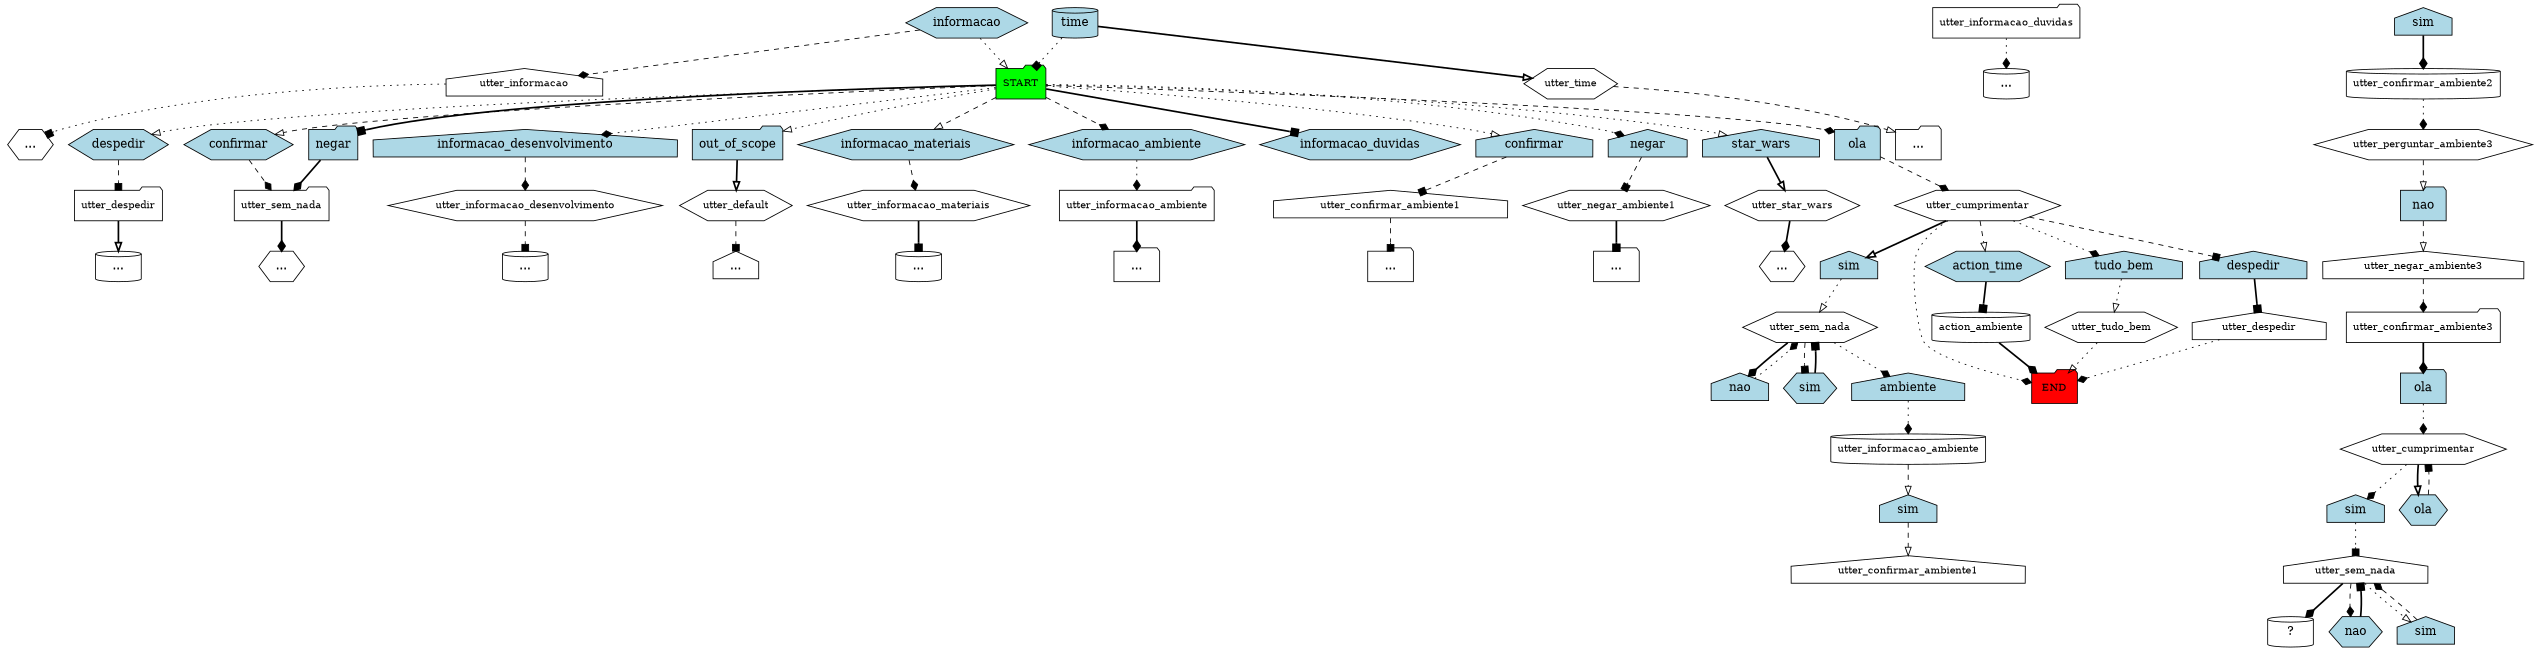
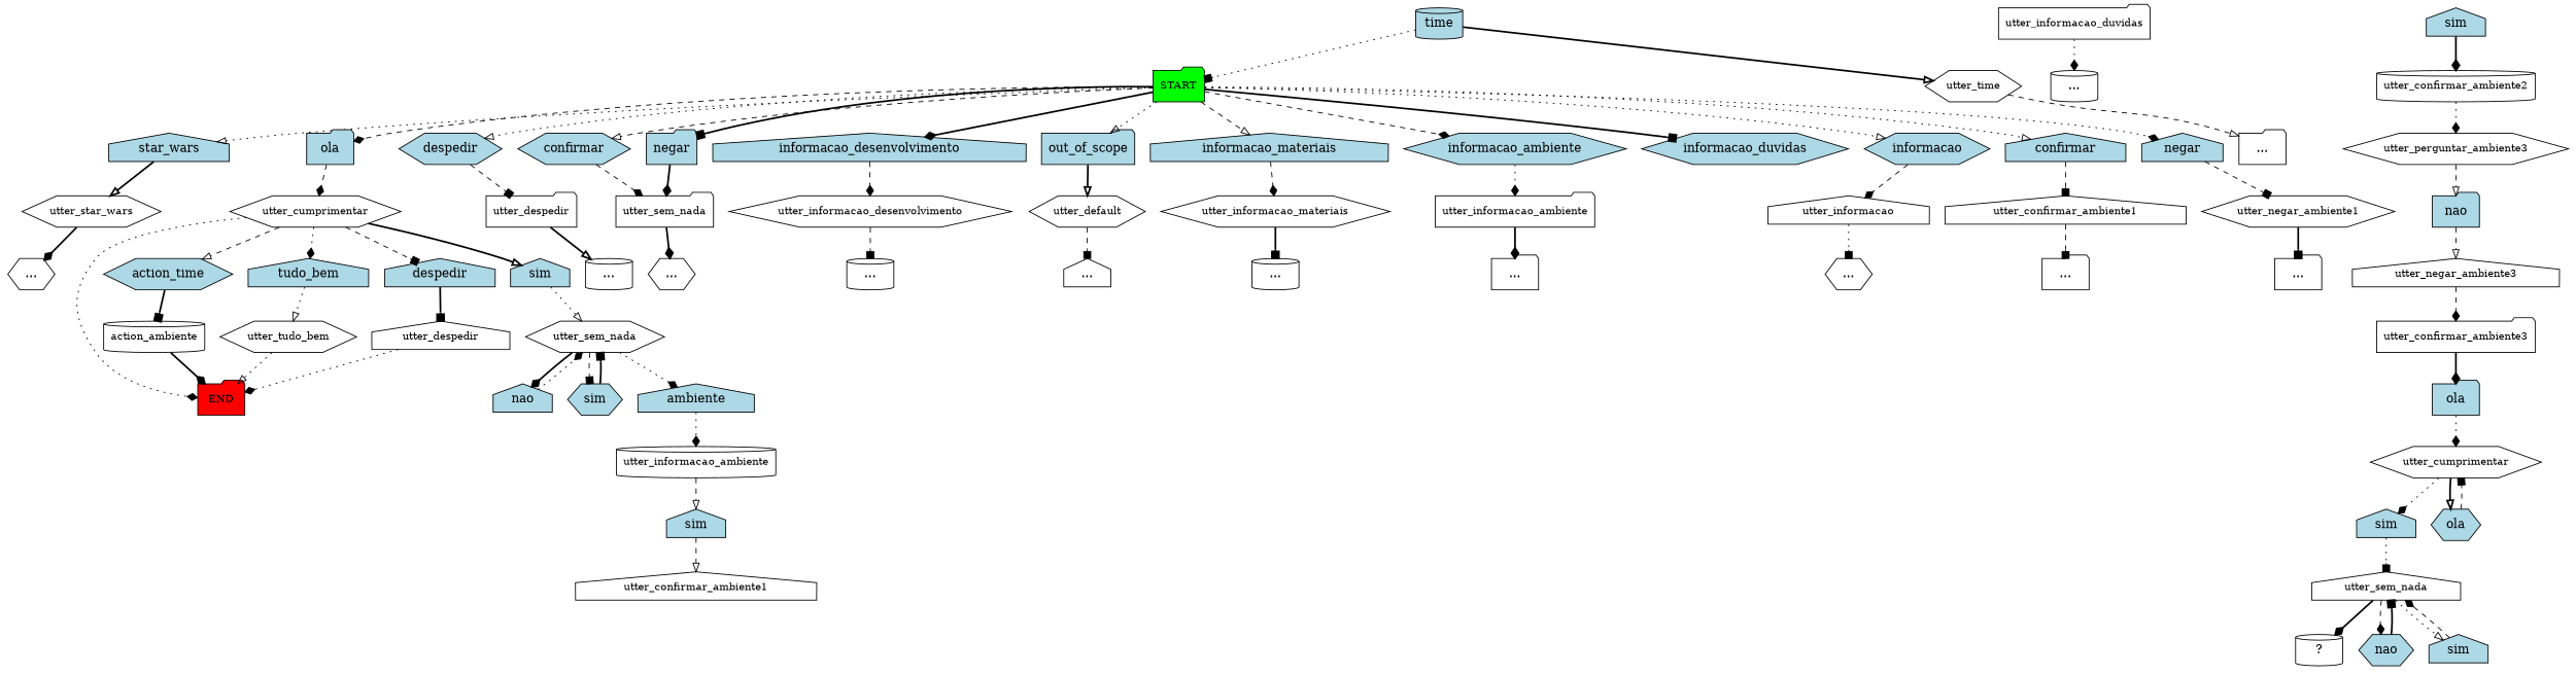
  digraph {
    node [shape=hexagon]
    edge [arrowhead=diamond style=dashed]
    n1 [fillcolor=green fontsize=12 label=START shape=folder style=filled]
    n2 [fillcolor=lightblue label=star_wars shape=house style=filled]
    n3 [fillcolor=lightblue label=ola shape=folder style=filled]
    n4 [fillcolor=lightblue label=despedir style=filled]
    n5 [fillcolor=lightblue label=confirmar style=filled]
    n6 [fillcolor=lightblue label=negar shape=folder style=filled]
    n7 [fillcolor=lightblue label=informacao_desenvolvimento shape=house style=filled]
    n8 [fillcolor=lightblue label=out_of_scope shape=folder style=filled]
-   n9 [fillcolor=lightblue label=informacao_materiais style=filled]
+   n9 [fillcolor=lightblue label=informacao_materiais shape=house style=filled]
    n10 [fillcolor=lightblue label=informacao_ambiente style=filled]
    n11 [fillcolor=lightblue label=informacao_duvidas style=filled]
    n12 [fillcolor=lightblue label=informacao style=filled]
    n13 [fillcolor=lightblue label=confirmar shape=house style=filled]
    n14 [fillcolor=lightblue label=negar shape=house style=filled]
    n15 [fillcolor=lightblue label=time shape=cylinder style=filled]
    n16 [fontsize=12 label=utter_time]
    n17 [fontsize=12 label=utter_star_wars]
    n18 [fontsize=12 label=utter_cumprimentar]
    n19 [fontsize=12 label=utter_despedir shape=folder]
    n20 [fontsize=12 label=utter_sem_nada shape=folder]
    n21 [fontsize=12 label=utter_informacao_desenvolvimento]
    n22 [fontsize=12 label=utter_default]
    n23 [fontsize=12 label=utter_informacao_materiais]
    n24 [fontsize=12 label=utter_informacao_ambiente shape=folder]
    n25 [fontsize=12 label=utter_informacao shape=house]
    n26 [fontsize=12 label=utter_confirmar_ambiente1 shape=house]
    n27 [fontsize=12 label=utter_negar_ambiente1]
    n28 [fillcolor=red fontsize=12 label=END shape=folder style=filled]
    n29 [label="..." shape=folder]
    n30 [label="..."]
    n31 [fillcolor=lightblue label=action_time style=filled]
    n32 [fillcolor=lightblue label=tudo_bem shape=house style=filled]
    n33 [fillcolor=lightblue label=despedir shape=house style=filled]
    n34 [fillcolor=lightblue label=sim shape=house style=filled]
    n35 [fontsize=12 label=action_ambiente shape=cylinder]
    n36 [fontsize=12 label=utter_tudo_bem]
    n37 [fontsize=12 label=utter_despedir shape=house]
    n38 [fontsize=12 label=utter_sem_nada]
    n39 [label="..." shape=cylinder]
    n40 [label="..."]
    n41 [label="..." shape=cylinder]
    n42 [label="..." shape=house]
    n43 [label="..." shape=cylinder]
    n44 [label="..." shape=folder]
    n45 [fontsize=12 label=utter_informacao_duvidas shape=folder]
    n46 [label="..." shape=cylinder]
    n47 [label="..."]
    n48 [label="..." shape=folder]
    n49 [label="..." shape=folder]
    n50 [fillcolor=lightblue label=nao shape=house style=filled]
    n51 [fillcolor=lightblue label=sim style=filled]
    n52 [fillcolor=lightblue label=ambiente shape=house style=filled]
    n53 [fontsize=12 label=utter_informacao_ambiente shape=cylinder]
    n54 [fillcolor=lightblue label=sim shape=house style=filled]
    n55 [fontsize=12 label=utter_confirmar_ambiente1 shape=house]
    n56 [fillcolor=lightblue label=sim shape=house style=filled]
    n57 [fontsize=12 label=utter_confirmar_ambiente2 shape=cylinder]
    n58 [fontsize=12 label=utter_perguntar_ambiente3]
    n59 [fillcolor=lightblue label=nao shape=folder style=filled]
    n60 [fontsize=12 label=utter_negar_ambiente3 shape=house]
    n61 [fontsize=12 label=utter_confirmar_ambiente3 shape=folder]
    n62 [fillcolor=lightblue label=ola shape=folder style=filled]
    n63 [fontsize=12 label=utter_cumprimentar]
    n64 [fillcolor=lightblue label=sim shape=house style=filled]
    n65 [fillcolor=lightblue label=ola style=filled]
    n66 [fontsize=12 label=utter_sem_nada shape=house]
    n67 [label="  ?  " shape=cylinder]
    n68 [fillcolor=lightblue label=nao style=filled]
    n69 [fillcolor=lightblue label=sim shape=house style=filled]
    n1 -> n2 [arrowhead=onormal style=dotted]
    n1 -> n3
    n1 -> n4 [arrowhead=onormal style=dotted]
    n1 -> n5 [arrowhead=onormal]
    n1 -> n6 [arrowhead=box style=bold]
-   n1 -> n7 [style=dotted]
+   n1 -> n7 [style=bold]
    n1 -> n8 [arrowhead=onormal style=dotted]
    n1 -> n9 [arrowhead=onormal]
    n1 -> n10
    n1 -> n11 [arrowhead=box style=bold]
-   n12 -> n1 [arrowhead=onormal style=dotted]
+   n1 -> n12 [arrowhead=onormal style=dotted]
    n1 -> n13 [arrowhead=onormal style=dotted]
    n1 -> n14 [style=dotted]
    n2 -> n17 [arrowhead=onormal style=bold]
    n3 -> n18
    n4 -> n19 [arrowhead=box]
    n5 -> n20
    n6 -> n20 [style=bold]
    n7 -> n21
    n8 -> n22 [arrowhead=onormal style=bold]
    n9 -> n23
    n10 -> n24 [style=dotted]
    n12 -> n25
    n13 -> n26 [arrowhead=box]
    n14 -> n27 [arrowhead=box]
    n15 -> n1 [arrowhead=box style=dotted]
    n15 -> n16 [arrowhead=onormal style=bold]
    n16 -> n29 [arrowhead=onormal]
    n17 -> n30 [style=bold]
    n18 -> n28 [style=dotted]
    n18 -> n31 [arrowhead=onormal]
    n18 -> n32 [style=dotted]
    n18 -> n33 [arrowhead=box]
    n18 -> n34 [arrowhead=onormal style=bold]
    n19 -> n39 [arrowhead=onormal style=bold]
    n20 -> n40 [style=bold]
    n21 -> n41 [arrowhead=box]
    n22 -> n42 [arrowhead=box]
    n23 -> n43 [arrowhead=box style=bold]
    n24 -> n44 [style=bold]
    n25 -> n47 [arrowhead=box style=dotted]
    n26 -> n48 [arrowhead=box]
    n27 -> n49 [arrowhead=box style=bold]
    n31 -> n35 [arrowhead=box style=bold]
    n32 -> n36 [arrowhead=onormal style=dotted]
    n33 -> n37 [arrowhead=box style=bold]
    n34 -> n38 [arrowhead=onormal style=dotted]
    n35 -> n28 [style=bold]
    n36 -> n28 [arrowhead=onormal style=dotted]
    n37 -> n28 [style=dotted]
    n38 -> n50 [style=bold]
    n38 -> n51 [arrowhead=box]
    n38 -> n52 [style=dotted]
    n45 -> n46 [style=dotted]
    n50 -> n38 [style=dotted]
    n51 -> n38 [arrowhead=box style=bold]
    n52 -> n53 [style=dotted]
    n53 -> n54 [arrowhead=onormal]
    n54 -> n55 [arrowhead=onormal]
    n56 -> n57 [style=bold]
    n57 -> n58 [style=dotted]
    n58 -> n59 [arrowhead=onormal]
    n59 -> n60 [arrowhead=onormal]
    n60 -> n61
    n61 -> n62 [style=bold]
    n62 -> n63 [style=dotted]
    n63 -> n64 [style=dotted]
    n63 -> n65 [arrowhead=onormal style=bold]
    n64 -> n66 [arrowhead=box style=dotted]
    n65 -> n63 [arrowhead=box]
    n66 -> n67 [style=bold]
    n66 -> n68
    n66 -> n69 [arrowhead=onormal style=dotted]
    n68 -> n66 [arrowhead=box style=bold]
    n69 -> n66
  }
